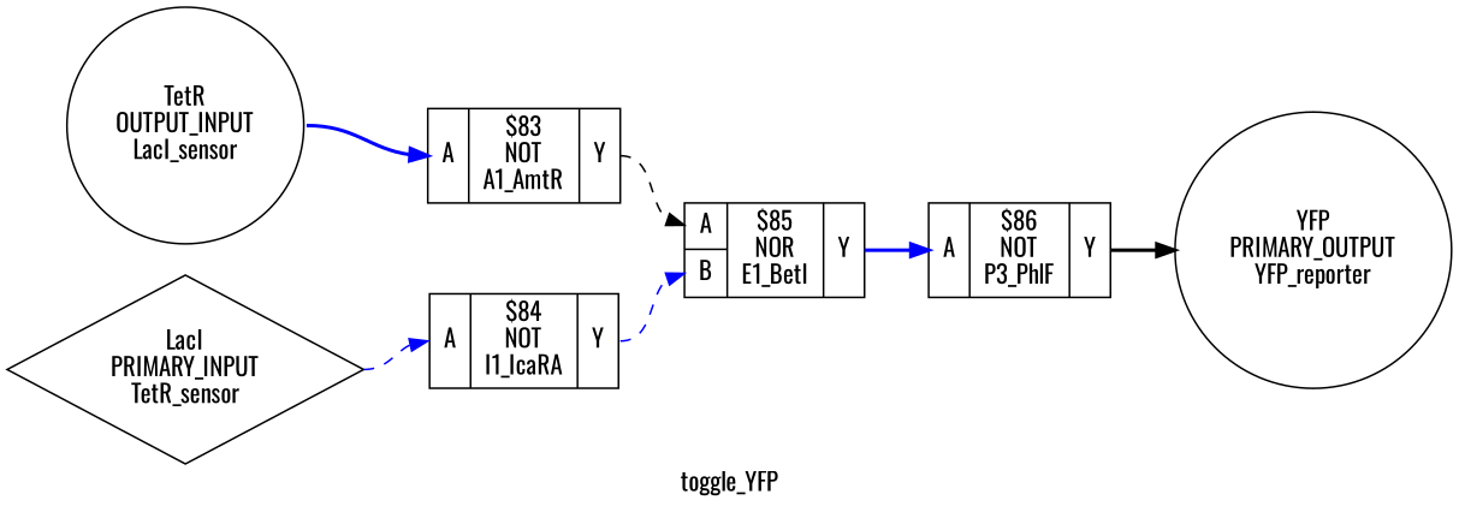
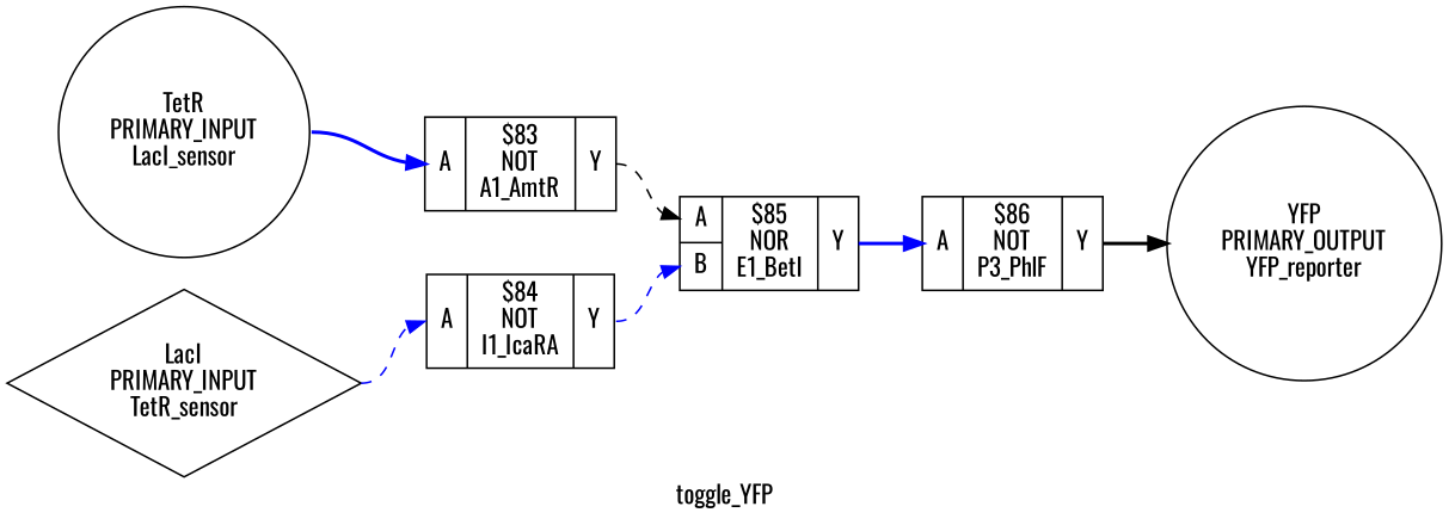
  digraph {
    label=toggle_YFP
    rankdir=LR
    remincross=true
    fontname=Oswald
    node [shape=record fontname=Oswald]
    edge [color=blue fontcolor=black headport="p7:w" tailport="p8:e" style=dashed fontname=Oswald]
    n1 [fontcolor=black label="LacI\nPRIMARY_INPUT\nTetR_sensor" shape=diamond]
    n2 [label="{{<p7> A}|$84\nNOT\nI1_IcaRA|{<p8> Y}}"]
-   n3 [fontcolor=black label="TetR\nOUTPUT_INPUT\nLacI_sensor" shape=circle]
+   n3 [fontcolor=black label="TetR\nPRIMARY_INPUT\nLacI_sensor" shape=circle]
    n4 [label="{{<p7> A}|$83\nNOT\nA1_AmtR|{<p8> Y}}"]
    n5 [fontcolor=black label="YFP\nPRIMARY_OUTPUT\nYFP_reporter" shape=circle]
    n6 [label="{{<p7> A|<p11> B}|$85\nNOR\nE1_BetI|{<p8> Y}}"]
    n7 [label="{{<p7> A}|$86\nNOT\nP3_PhlF|{<p8> Y}}"]
    n1 -> n2 [tailport=e]
    n2 -> n6 [headport="p11:w"]
    n3 -> n4 [tailport=e style=bold]
    n4 -> n6 [color=black]
    n6 -> n7 [style=bold]
    n7 -> n5 [color=black headport=w style=bold]
  }
